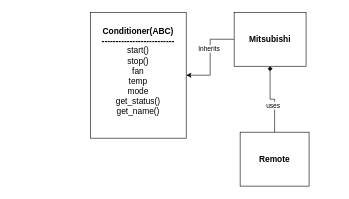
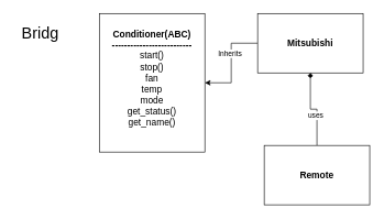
  <mxCell id="0" />
  <mxCell id="1" parent="0" />
+ <mxCell id="2" value="&lt;font style=&quot;font-size: 24px;&quot;&gt;Bridg&lt;/font&gt;" style="text;html=1;align=center;verticalAlign=middle;resizable=0;points=[];autosize=1;strokeColor=none;fillColor=none;" parent="1" vertex="1"><mxGeometry x="20" y="30" width="80" height="40" as="geometry" /></mxCell>
  <mxCell id="3" value="&lt;b&gt;&lt;font style=&quot;font-size: 14px;&quot;&gt;Conditioner(ABC)&lt;/font&gt;&lt;/b&gt;&lt;div&gt;&lt;b&gt;&lt;font style=&quot;font-size: 14px;&quot;&gt;--------------------------&lt;/font&gt;&lt;/b&gt;&lt;/div&gt;&lt;div&gt;&lt;div&gt;&lt;span style=&quot;background-color: transparent; color: light-dark(rgb(0, 0, 0), rgb(255, 255, 255));&quot;&gt;&lt;font style=&quot;font-size: 14px;&quot;&gt;start()&lt;/font&gt;&lt;/span&gt;&lt;/div&gt;&lt;span style=&quot;background-color: transparent; color: light-dark(rgb(0, 0, 0), rgb(255, 255, 255));&quot;&gt;&lt;font style=&quot;font-size: 14px;&quot;&gt;stop()&lt;/font&gt;&lt;/span&gt;&lt;/div&gt;&lt;div&gt;&lt;span style=&quot;background-color: transparent; color: light-dark(rgb(0, 0, 0), rgb(255, 255, 255));&quot;&gt;&lt;font style=&quot;font-size: 14px;&quot;&gt;fan&lt;/font&gt;&lt;/span&gt;&lt;/div&gt;&lt;div&gt;&lt;span style=&quot;background-color: transparent; color: light-dark(rgb(0, 0, 0), rgb(255, 255, 255));&quot;&gt;&lt;font style=&quot;font-size: 14px;&quot;&gt;temp&lt;/font&gt;&lt;/span&gt;&lt;/div&gt;&lt;div&gt;&lt;span style=&quot;background-color: transparent; color: light-dark(rgb(0, 0, 0), rgb(255, 255, 255));&quot;&gt;&lt;font style=&quot;font-size: 14px;&quot;&gt;mode&lt;/font&gt;&lt;/span&gt;&lt;/div&gt;&lt;div&gt;&lt;span style=&quot;background-color: transparent; color: light-dark(rgb(0, 0, 0), rgb(255, 255, 255));&quot;&gt;&lt;font style=&quot;font-size: 14px;&quot;&gt;get_status()&lt;/font&gt;&lt;/span&gt;&lt;/div&gt;&lt;div&gt;&lt;span style=&quot;background-color: transparent; color: light-dark(rgb(0, 0, 0), rgb(255, 255, 255));&quot;&gt;&lt;font style=&quot;font-size: 14px;&quot;&gt;get_name()&lt;/font&gt;&lt;/span&gt;&lt;div&gt;&lt;br&gt;&lt;/div&gt;&lt;/div&gt;" style="rounded=0;whiteSpace=wrap;html=1;align=center;" parent="1" vertex="1"><mxGeometry x="150" y="20" width="160" height="210" as="geometry" /></mxCell>
  <mxCell id="4" value="" style="edgeStyle=orthogonalEdgeStyle;rounded=0;orthogonalLoop=1;jettySize=auto;html=1;" parent="1" source="6" target="3" edge="1"><mxGeometry relative="1" as="geometry" /></mxCell>
  <mxCell id="5" value="Inherits" style="edgeLabel;html=1;align=center;verticalAlign=middle;resizable=0;points=[];" parent="4" vertex="1" connectable="0"><mxGeometry x="-0.214" y="-3" relative="1" as="geometry"><mxPoint as="offset" /></mxGeometry></mxCell>
- <mxCell id="6" value="&lt;b&gt;&lt;font style=&quot;font-size: 14px;&quot;&gt;Mitsubishi&lt;/font&gt;&lt;/b&gt;" style="rounded=0;whiteSpace=wrap;html=1;" parent="1" vertex="1"><mxGeometry x="390" y="20" width="120" height="90" as="geometry" /></mxCell>
+ <mxCell id="6" value="&lt;b&gt;&lt;font style=&quot;font-size: 14px;&quot;&gt;Mitsubishi&lt;/font&gt;&lt;/b&gt;" style="rounded=0;whiteSpace=wrap;html=1;" parent="1" vertex="1"><mxGeometry x="390" y="20" width="160" height="90" as="geometry" /></mxCell>
  <mxCell id="7" value="" style="edgeStyle=orthogonalEdgeStyle;rounded=0;orthogonalLoop=1;jettySize=auto;html=1;endArrow=diamond;" parent="1" source="9" target="6" edge="1"><mxGeometry relative="1" as="geometry" /></mxCell>
  <mxCell id="8" value="uses" style="edgeLabel;html=1;align=center;verticalAlign=middle;resizable=0;points=[];" parent="7" vertex="1" connectable="0"><mxGeometry x="-0.233" y="3" relative="1" as="geometry"><mxPoint as="offset" /></mxGeometry></mxCell>
- <mxCell id="9" value="&lt;b&gt;&lt;font style=&quot;font-size: 14px;&quot;&gt;Remote&lt;/font&gt;&lt;/b&gt;" style="rounded=0;whiteSpace=wrap;html=1;" parent="1" vertex="1"><mxGeometry x="400" y="220" width="115" height="90" as="geometry" /></mxCell>
+ <mxCell id="9" value="&lt;b&gt;&lt;font style=&quot;font-size: 14px;&quot;&gt;Remote&lt;/font&gt;&lt;/b&gt;" style="rounded=0;whiteSpace=wrap;html=1;" parent="1" vertex="1"><mxGeometry x="400" y="220" width="160" height="90" as="geometry" /></mxCell>
